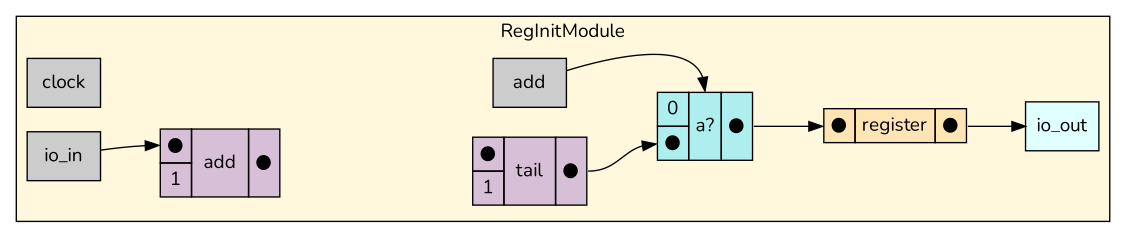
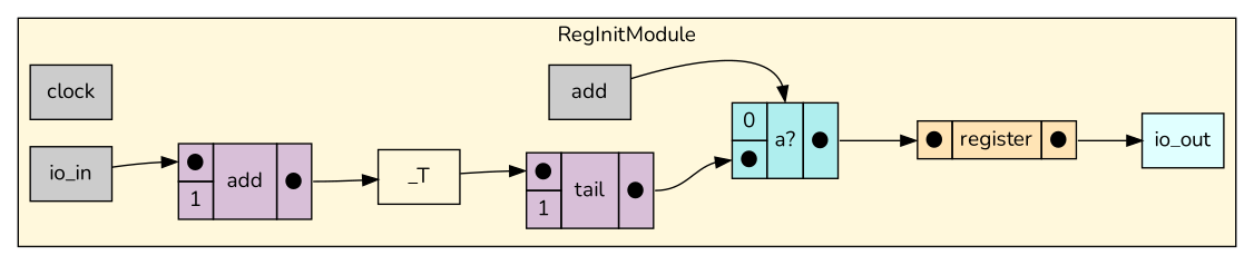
  digraph {
    fontname=Nunito
    rankdir=LR
    node [fontname=Nunito shape=rectangle]
    edge [fontname=Nunito tailport=out]
    n1 [fillcolor="#CCCCCC" label=clock rank=0 style=filled]
    n2 [fillcolor="#CCCCCC" label=add rank=0 style=filled]
    n3 [label=< <TABLE BORDER="0" CELLBORDER="1" CELLSPACING="0" CELLPADDING="4" BGCOLOR="#AFEEEE">   <TR>     <TD PORT="in1">0</TD>     <TD ROWSPAN="2" PORT="select">a?</TD>     <TD ROWSPAN="2" PORT="out">&#x25cf;</TD>   </TR>   <TR>     <TD PORT="in2">&#x25cf;</TD>   </TR> </TABLE>> shape=plaintext]
    n4 [fillcolor="#CCCCCC" label=io_in rank=0 style=filled]
    n5 [label=< <TABLE BORDER="0" CELLBORDER="1" CELLSPACING="0" CELLPADDING="4" BGCOLOR="#D8BFD8">   <TR>     <TD PORT="in1">&#x25cf;</TD>     <TD ROWSPAN="2" > add </TD>     <TD ROWSPAN="2" PORT="out">&#x25cf;</TD>   </TR>   <TR>     <TD PORT="in2">1</TD>   </TR> </TABLE>> shape=plaintext]
    n6 [fillcolor="#E0FFFF" label=io_out rank=1000 style=filled]
    n7 [label=< <TABLE BORDER="0" CELLBORDER="1" CELLSPACING="0" CELLPADDING="4" BGCOLOR="#FFE4B5">   <TR>     <TD PORT="in">&#x25cf;</TD>     <TD>register</TD>     <TD PORT="out">&#x25cf;</TD>   </TR> </TABLE>> shape=plaintext]
+   n8 [label=_T]
    n9 [label=< <TABLE BORDER="0" CELLBORDER="1" CELLSPACING="0" CELLPADDING="4" BGCOLOR="#D8BFD8">   <TR>     <TD PORT="in1">&#x25cf;</TD>     <TD ROWSPAN="2" > tail </TD>     <TD ROWSPAN="2" PORT="out">&#x25cf;</TD>   </TR>   <TR>     <TD>1</TD>   </TR> </TABLE>> shape=plaintext]
    subgraph cluster_1 {
      bgcolor="#FFF8DC"
      label=RegInitModule
      n1
      n2
      n3
      n4
      n5
      n6
      n7
+     n8
      n9
    }
    n2 -> n3 [headport=select]
    n3 -> n7 [headport=in]
    n4 -> n5 [headport=in1]
+   n5 -> n8
    n7 -> n6
+   n8 -> n9 [headport=in1]
    n9 -> n3 [headport=in2]
  }
